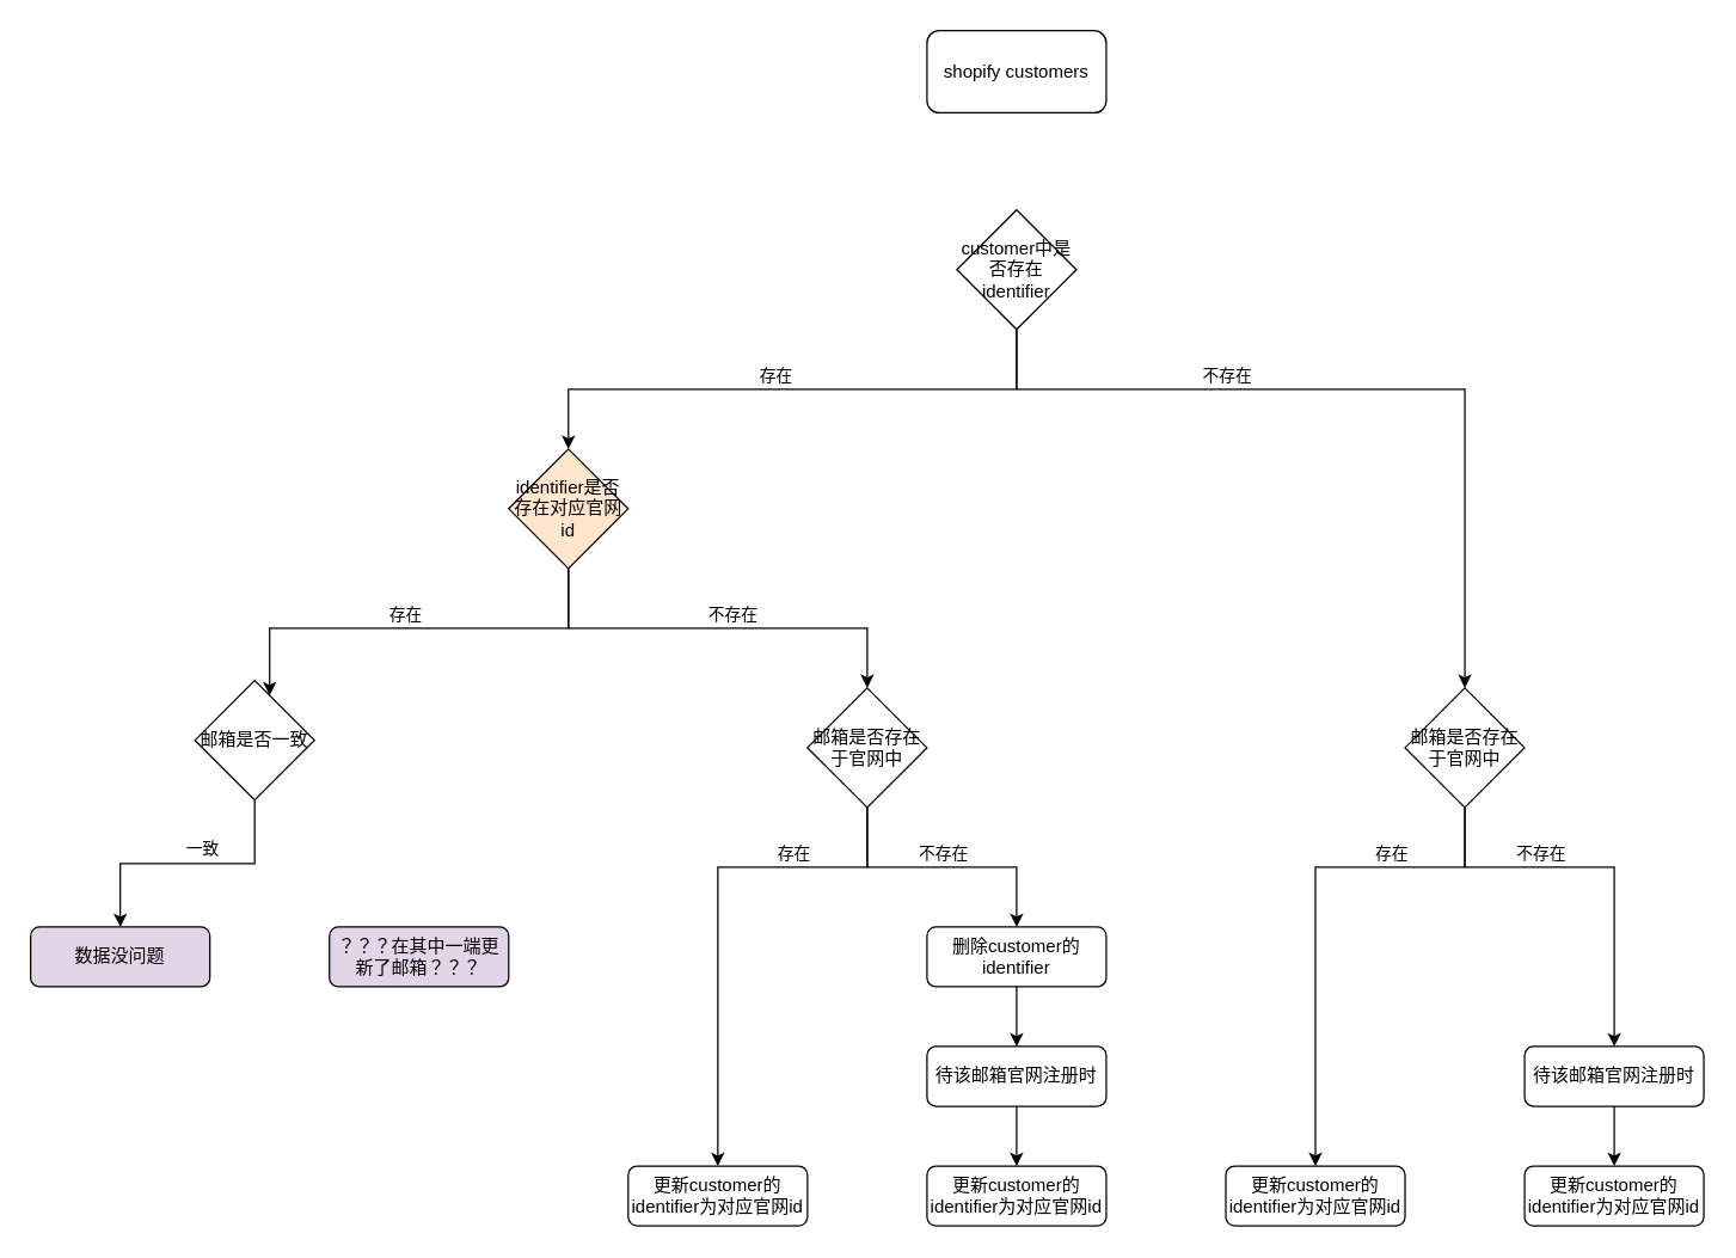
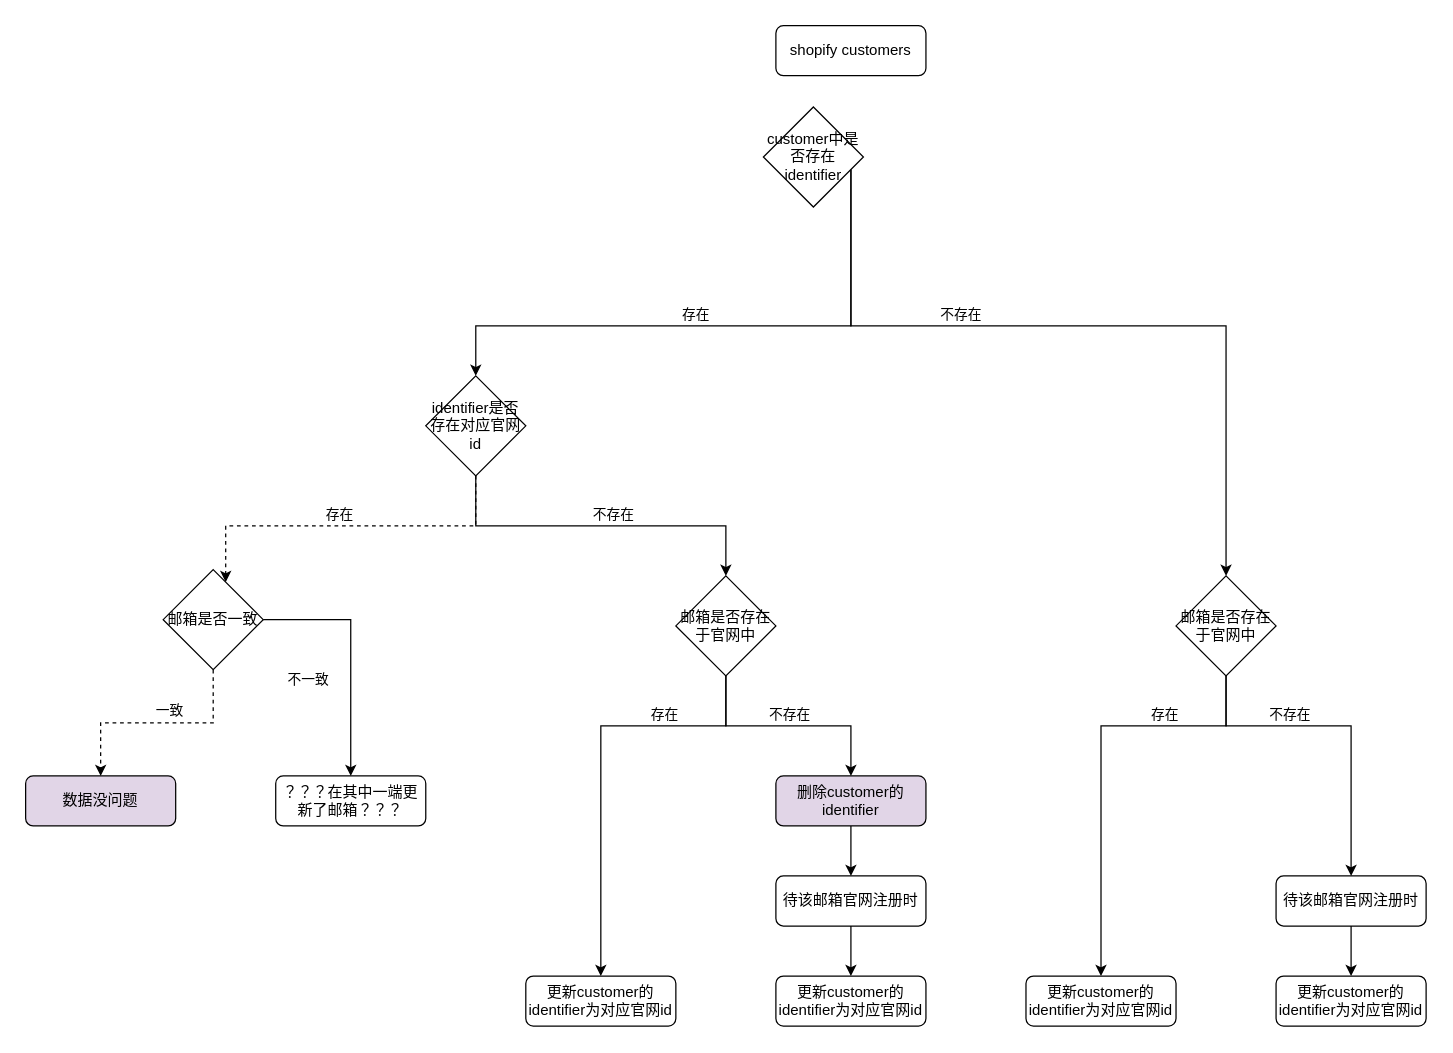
  <mxCell id="0" />
  <mxCell id="1" parent="0" />
- <mxCell id="2" value="shopify&amp;nbsp;customers" style="rounded=1;whiteSpace=wrap;html=1;" parent="1" vertex="1"><mxGeometry x="620" y="20" width="120" height="55" as="geometry" /></mxCell>
+ <mxCell id="2" value="shopify&amp;nbsp;customers" style="rounded=1;whiteSpace=wrap;html=1;" parent="1" vertex="1"><mxGeometry x="620" y="20" width="120" height="40" as="geometry" /></mxCell>
  <mxCell id="3" style="edgeStyle=orthogonalEdgeStyle;rounded=0;orthogonalLoop=1;jettySize=auto;html=1;" parent="1" source="7" target="12" edge="1"><mxGeometry relative="1" as="geometry"><Array as="points"><mxPoint x="680" y="260" /><mxPoint x="380" y="260" /></Array></mxGeometry></mxCell>
  <mxCell id="4" value="存在" style="edgeLabel;html=1;align=center;verticalAlign=middle;resizable=0;points=[];" parent="3" vertex="1" connectable="0"><mxGeometry x="0.133" y="-2" relative="1" as="geometry"><mxPoint x="13" y="-8" as="offset" /></mxGeometry></mxCell>
  <mxCell id="5" style="edgeStyle=orthogonalEdgeStyle;rounded=0;orthogonalLoop=1;jettySize=auto;html=1;" parent="1" source="7" target="32" edge="1"><mxGeometry relative="1" as="geometry"><Array as="points"><mxPoint x="680" y="260" /><mxPoint x="980" y="260" /></Array></mxGeometry></mxCell>
  <mxCell id="6" value="不存在" style="edgeLabel;html=1;align=center;verticalAlign=middle;resizable=0;points=[];" parent="5" vertex="1" connectable="0"><mxGeometry x="-0.252" y="2" relative="1" as="geometry"><mxPoint x="-22" y="-8" as="offset" /></mxGeometry></mxCell>
- <mxCell id="7" value="customer中是否存在identifier" style="rhombus;whiteSpace=wrap;html=1;" parent="1" vertex="1"><mxGeometry x="640" y="140" width="80" height="80" as="geometry" /></mxCell>
- <mxCell id="8" style="edgeStyle=orthogonalEdgeStyle;rounded=0;orthogonalLoop=1;jettySize=auto;html=1;" parent="1" source="12" target="17" edge="1"><mxGeometry relative="1" as="geometry"><Array as="points"><mxPoint x="380" y="420" /><mxPoint x="180" y="420" /></Array></mxGeometry></mxCell>
+ <mxCell id="7" value="customer中是否存在identifier" style="rhombus;whiteSpace=wrap;html=1;" parent="1" vertex="1"><mxGeometry x="610" y="85" width="80" height="80" as="geometry" /></mxCell>
+ <mxCell id="8" style="edgeStyle=orthogonalEdgeStyle;rounded=0;orthogonalLoop=1;jettySize=auto;html=1;dashed=1;" parent="1" source="12" target="17" edge="1"><mxGeometry relative="1" as="geometry"><Array as="points"><mxPoint x="380" y="420" /><mxPoint x="180" y="420" /></Array></mxGeometry></mxCell>
  <mxCell id="9" value="存在" style="edgeLabel;html=1;align=center;verticalAlign=middle;resizable=0;points=[];" parent="8" vertex="1" connectable="0"><mxGeometry x="0.125" y="4" relative="1" as="geometry"><mxPoint x="10" y="-14" as="offset" /></mxGeometry></mxCell>
  <mxCell id="10" style="edgeStyle=orthogonalEdgeStyle;rounded=0;orthogonalLoop=1;jettySize=auto;html=1;" parent="1" source="12" target="22" edge="1"><mxGeometry relative="1" as="geometry"><Array as="points"><mxPoint x="380" y="420" /><mxPoint x="580" y="420" /></Array></mxGeometry></mxCell>
  <mxCell id="11" value="不存在" style="edgeLabel;html=1;align=center;verticalAlign=middle;resizable=0;points=[];" parent="10" vertex="1" connectable="0"><mxGeometry x="0.15" y="1" relative="1" as="geometry"><mxPoint x="-12" y="-9" as="offset" /></mxGeometry></mxCell>
- <mxCell id="12" value="identifier是否存在对应官网id" style="rhombus;whiteSpace=wrap;html=1;fillColor=#ffe6cc;" parent="1" vertex="1"><mxGeometry x="340" y="300" width="80" height="80" as="geometry" /></mxCell>
- <mxCell id="13" style="edgeStyle=orthogonalEdgeStyle;rounded=0;orthogonalLoop=1;jettySize=auto;html=1;" parent="1" source="17" target="26" edge="1"><mxGeometry relative="1" as="geometry" /></mxCell>
+ <mxCell id="12" value="identifier是否存在对应官网id" style="rhombus;whiteSpace=wrap;html=1;" parent="1" vertex="1"><mxGeometry x="340" y="300" width="80" height="80" as="geometry" /></mxCell>
+ <mxCell id="13" style="edgeStyle=orthogonalEdgeStyle;rounded=0;orthogonalLoop=1;jettySize=auto;html=1;dashed=1;" parent="1" source="17" target="26" edge="1"><mxGeometry relative="1" as="geometry" /></mxCell>
  <mxCell id="14" value="一致" style="edgeLabel;html=1;align=center;verticalAlign=middle;resizable=0;points=[];" parent="13" vertex="1" connectable="0"><mxGeometry x="-0.244" y="-3" relative="1" as="geometry"><mxPoint x="-12" y="-7" as="offset" /></mxGeometry></mxCell>
+ <mxCell id="15" style="edgeStyle=orthogonalEdgeStyle;rounded=0;orthogonalLoop=1;jettySize=auto;html=1;" parent="1" source="17" target="27" edge="1"><mxGeometry relative="1" as="geometry" /></mxCell>
+ <mxCell id="16" value="不一致" style="edgeLabel;html=1;align=center;verticalAlign=middle;resizable=0;points=[];" parent="15" vertex="1" connectable="0"><mxGeometry x="0.289" y="1" relative="1" as="geometry"><mxPoint x="-36" y="-9" as="offset" /></mxGeometry></mxCell>
  <mxCell id="17" value="邮箱是否一致" style="rhombus;whiteSpace=wrap;html=1;" parent="1" vertex="1"><mxGeometry x="130" y="455" width="80" height="80" as="geometry" /></mxCell>
  <mxCell id="18" style="edgeStyle=orthogonalEdgeStyle;rounded=0;orthogonalLoop=1;jettySize=auto;html=1;" parent="1" source="22" target="25" edge="1"><mxGeometry relative="1" as="geometry"><Array as="points"><mxPoint x="580" y="580" /><mxPoint x="480" y="580" /></Array></mxGeometry></mxCell>
  <mxCell id="19" value="存在" style="edgeLabel;html=1;align=center;verticalAlign=middle;resizable=0;points=[];" parent="18" vertex="1" connectable="0"><mxGeometry x="-0.178" relative="1" as="geometry"><mxPoint x="50" y="-10" as="offset" /></mxGeometry></mxCell>
  <mxCell id="20" style="edgeStyle=orthogonalEdgeStyle;rounded=0;orthogonalLoop=1;jettySize=auto;html=1;" parent="1" source="22" target="24" edge="1"><mxGeometry relative="1" as="geometry" /></mxCell>
  <mxCell id="21" value="不存在" style="edgeLabel;html=1;align=center;verticalAlign=middle;resizable=0;points=[];" parent="20" vertex="1" connectable="0"><mxGeometry x="0.133" y="-3" relative="1" as="geometry"><mxPoint x="-12" y="-13" as="offset" /></mxGeometry></mxCell>
  <mxCell id="22" value="邮箱是否存在于官网中" style="rhombus;whiteSpace=wrap;html=1;" parent="1" vertex="1"><mxGeometry x="540" y="460" width="80" height="80" as="geometry" /></mxCell>
  <mxCell id="23" style="edgeStyle=orthogonalEdgeStyle;rounded=0;orthogonalLoop=1;jettySize=auto;html=1;" parent="1" source="24" target="37" edge="1"><mxGeometry relative="1" as="geometry" /></mxCell>
- <mxCell id="24" value="删除customer的identifier" style="rounded=1;whiteSpace=wrap;html=1;" parent="1" vertex="1"><mxGeometry x="620" y="620" width="120" height="40" as="geometry" /></mxCell>
+ <mxCell id="24" value="删除customer的identifier" style="rounded=1;whiteSpace=wrap;html=1;fillColor=#e1d5e7;" parent="1" vertex="1"><mxGeometry x="620" y="620" width="120" height="40" as="geometry" /></mxCell>
  <mxCell id="25" value="更新customer的identifier为对应官网id" style="rounded=1;whiteSpace=wrap;html=1;" parent="1" vertex="1"><mxGeometry x="420" y="780" width="120" height="40" as="geometry" /></mxCell>
  <mxCell id="26" value="数据没问题" style="rounded=1;whiteSpace=wrap;html=1;fillColor=#e1d5e7;" parent="1" vertex="1"><mxGeometry x="20" y="620" width="120" height="40" as="geometry" /></mxCell>
- <mxCell id="27" value="？？？在其中一端更新了邮箱？？？" style="rounded=1;whiteSpace=wrap;html=1;fillColor=#e1d5e7;" parent="1" vertex="1"><mxGeometry x="220" y="620" width="120" height="40" as="geometry" /></mxCell>
+ <mxCell id="27" value="？？？在其中一端更新了邮箱？？？" style="rounded=1;whiteSpace=wrap;html=1;" parent="1" vertex="1"><mxGeometry x="220" y="620" width="120" height="40" as="geometry" /></mxCell>
  <mxCell id="28" style="edgeStyle=orthogonalEdgeStyle;rounded=0;orthogonalLoop=1;jettySize=auto;html=1;" parent="1" source="32" target="35" edge="1"><mxGeometry relative="1" as="geometry"><Array as="points"><mxPoint x="980" y="580" /><mxPoint x="880" y="580" /></Array></mxGeometry></mxCell>
  <mxCell id="29" value="存在" style="edgeLabel;html=1;align=center;verticalAlign=middle;resizable=0;points=[];" parent="28" vertex="1" connectable="0"><mxGeometry x="0.178" relative="1" as="geometry"><mxPoint x="50" y="-70" as="offset" /></mxGeometry></mxCell>
  <mxCell id="30" style="edgeStyle=orthogonalEdgeStyle;rounded=0;orthogonalLoop=1;jettySize=auto;html=1;" parent="1" source="32" target="34" edge="1"><mxGeometry relative="1" as="geometry"><Array as="points"><mxPoint x="980" y="580" /><mxPoint x="1080" y="580" /></Array></mxGeometry></mxCell>
  <mxCell id="31" value="不存在" style="edgeLabel;html=1;align=center;verticalAlign=middle;resizable=0;points=[];" parent="30" vertex="1" connectable="0"><mxGeometry x="0.244" relative="1" as="geometry"><mxPoint x="-50" y="-32" as="offset" /></mxGeometry></mxCell>
  <mxCell id="32" value="邮箱是否存在于官网中" style="rhombus;whiteSpace=wrap;html=1;" parent="1" vertex="1"><mxGeometry x="940" y="460" width="80" height="80" as="geometry" /></mxCell>
  <mxCell id="33" style="edgeStyle=orthogonalEdgeStyle;rounded=0;orthogonalLoop=1;jettySize=auto;html=1;" parent="1" source="34" target="38" edge="1"><mxGeometry relative="1" as="geometry" /></mxCell>
  <mxCell id="34" value="待该邮箱官网注册时" style="rounded=1;whiteSpace=wrap;html=1;" parent="1" vertex="1"><mxGeometry x="1020" y="700" width="120" height="40" as="geometry" /></mxCell>
  <mxCell id="35" value="更新customer的identifier为对应官网id" style="rounded=1;whiteSpace=wrap;html=1;" parent="1" vertex="1"><mxGeometry x="820" y="780" width="120" height="40" as="geometry" /></mxCell>
  <mxCell id="36" style="edgeStyle=orthogonalEdgeStyle;rounded=0;orthogonalLoop=1;jettySize=auto;html=1;" parent="1" source="37" target="39" edge="1"><mxGeometry relative="1" as="geometry" /></mxCell>
  <mxCell id="37" value="待该邮箱官网注册时" style="rounded=1;whiteSpace=wrap;html=1;" parent="1" vertex="1"><mxGeometry x="620" y="700" width="120" height="40" as="geometry" /></mxCell>
  <mxCell id="38" value="更新customer的identifier为对应官网id" style="rounded=1;whiteSpace=wrap;html=1;" parent="1" vertex="1"><mxGeometry x="1020" y="780" width="120" height="40" as="geometry" /></mxCell>
  <mxCell id="39" value="更新customer的identifier为对应官网id" style="rounded=1;whiteSpace=wrap;html=1;" parent="1" vertex="1"><mxGeometry x="620" y="780" width="120" height="40" as="geometry" /></mxCell>
